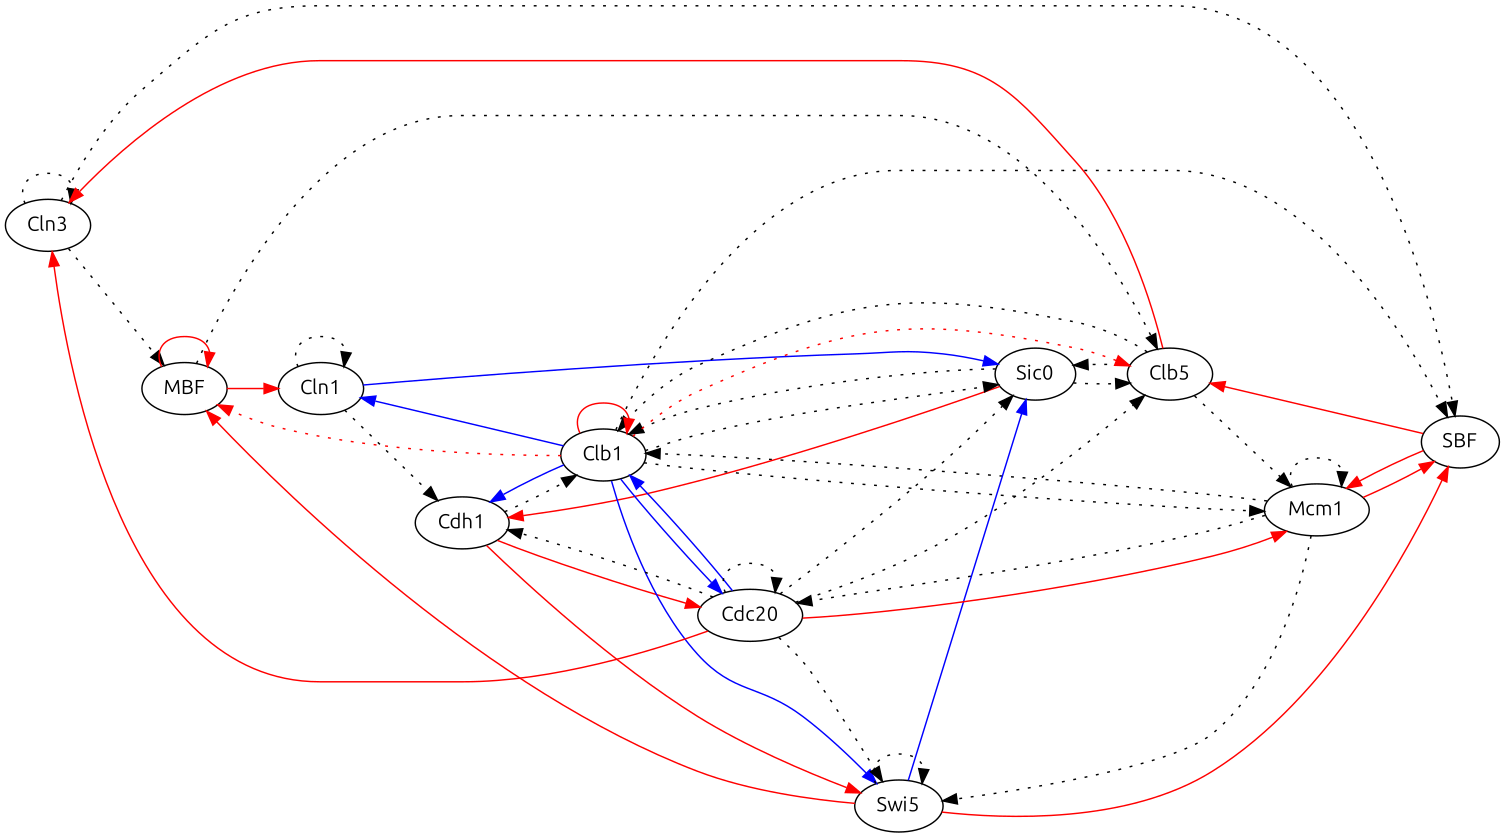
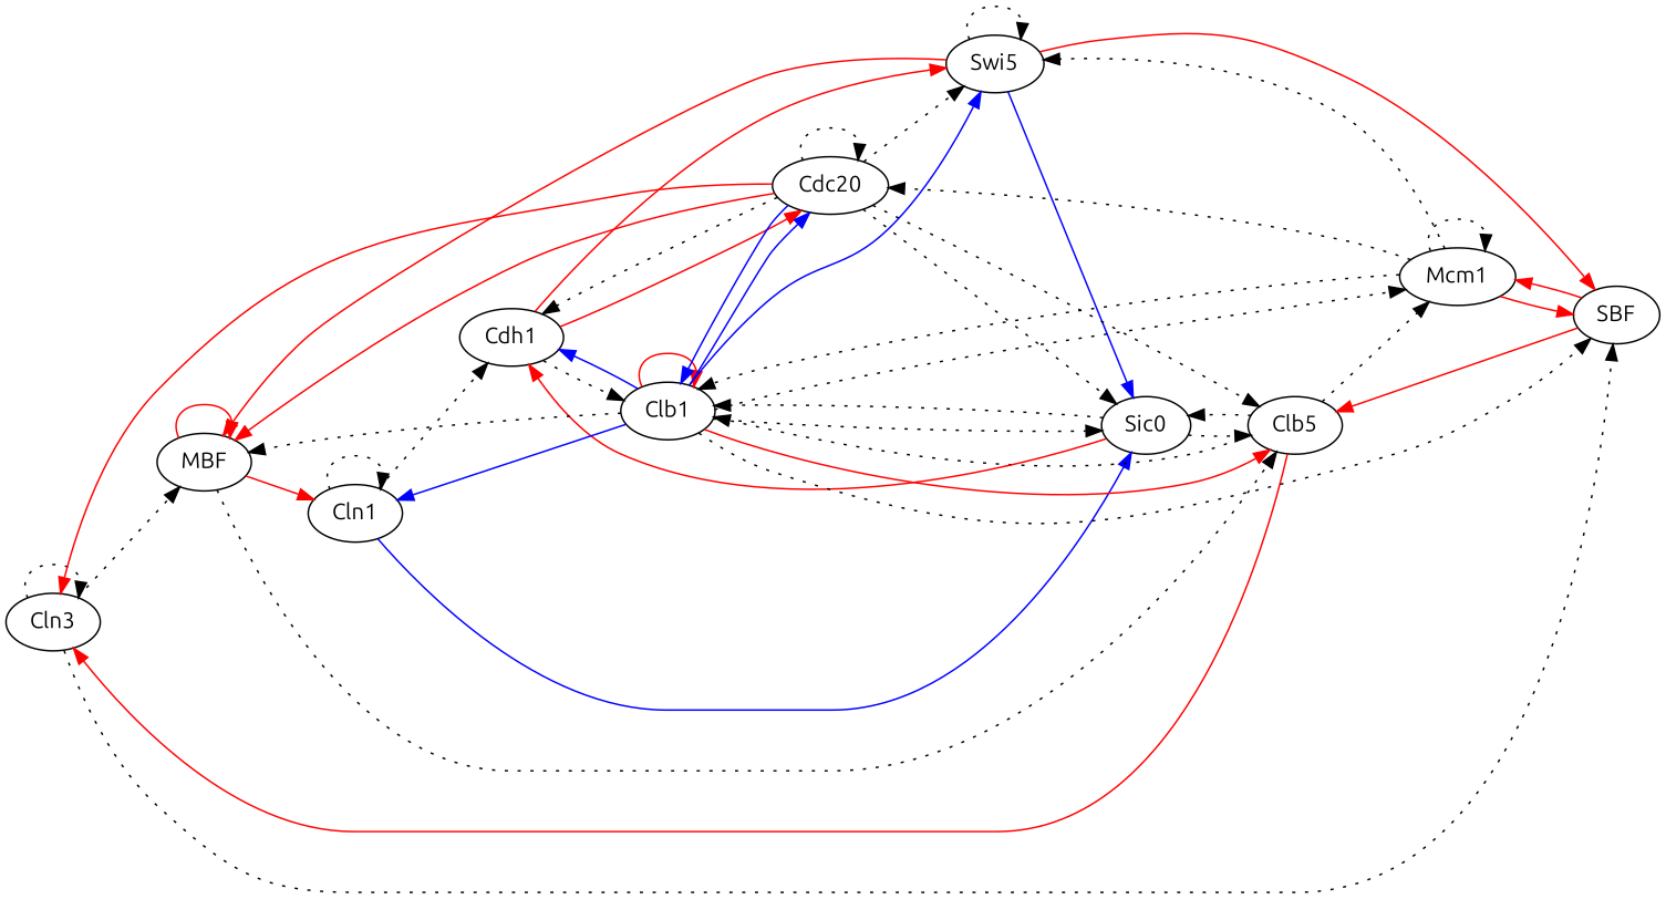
  digraph {
    fontname=Ubuntu
    rankdir=LR
    node [fontname=Ubuntu]
    edge [fontname=Ubuntu style=dotted]
    n1 [label=Cln3]
    n2 [label=MBF]
    n3 [label=SBF]
    n4 [label=Cln1]
    n5 [label=Clb5]
    n6 [label=Mcm1]
    n7 [label=Cdh1]
    n8 [label=Sic0]
    n9 [label=Clb1]
    n10 [label=Swi5]
    n11 [label=Cdc20]
    n1 -> n1
    n1 -> n2
    n1 -> n3
    n2 -> n2 [color=red style=""]
    n2 -> n4 [color=red style=""]
    n2 -> n5
    n3 -> n5 [color=red style=""]
    n3 -> n6 [color=red style=""]
    n4 -> n4
    n4 -> n7
    n4 -> n8 [color=blue style=""]
    n5 -> n1 [color=red style=""]
    n5 -> n6
    n5 -> n8
    n5 -> n9
    n6 -> n3 [color=red style=""]
    n6 -> n6
    n6 -> n9
    n6 -> n10
    n6 -> n11
    n7 -> n9
    n7 -> n10 [color=red style=""]
    n7 -> n11 [color=red style=""]
    n8 -> n5
    n8 -> n7 [color=red style=""]
    n8 -> n9
-   n9 -> n2 [color=red]
+   n9 -> n2
    n9 -> n3
    n9 -> n4 [color=blue style=""]
-   n9 -> n5 [color=red]
+   n9 -> n5 [color=red style=""]
    n9 -> n6
    n9 -> n7 [color=blue style=""]
    n9 -> n8
    n9 -> n9 [color=red style=""]
    n9 -> n10 [color=blue style=""]
    n9 -> n11 [color=blue style=""]
    n10 -> n2 [color=red style=""]
    n10 -> n3 [color=red style=""]
    n10 -> n8 [color=blue style=""]
    n10 -> n10
    n11 -> n1 [color=red style=""]
    n11 -> n5
-   n11 -> n6 [color=red style=""]
+   n11 -> n2 [color=red style=""]
    n11 -> n7
    n11 -> n8
    n11 -> n9 [color=blue style=""]
    n11 -> n10
    n11 -> n11
  }
